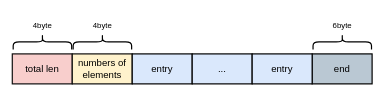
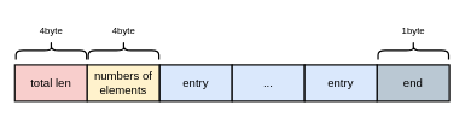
  <mxCell id="0" />
  <mxCell id="1" parent="0" />
  <mxCell id="2" value="&lt;font style=&quot;font-size: 16px;&quot;&gt;total len&lt;/font&gt;" style="rounded=0;whiteSpace=wrap;html=1;fillColor=#f8cecc;strokeColor=#100f0f;strokeWidth=2;" parent="1" vertex="1"><mxGeometry x="20" y="89" width="100" height="50" as="geometry" /></mxCell>
  <mxCell id="3" value="&lt;font style=&quot;font-size: 16px;&quot;&gt;numbers of&lt;br&gt;elements&lt;br&gt;&lt;/font&gt;" style="rounded=0;whiteSpace=wrap;html=1;strokeWidth=2;fillColor=#fff2cc;strokeColor=#0d0d0c;" parent="1" vertex="1"><mxGeometry x="120" y="89" width="100" height="50" as="geometry" /></mxCell>
  <mxCell id="4" value="&lt;font style=&quot;font-size: 16px;&quot;&gt;entry&lt;/font&gt;" style="rounded=0;whiteSpace=wrap;html=1;strokeWidth=2;fillColor=#dae8fc;strokeColor=#000000;" parent="1" vertex="1"><mxGeometry x="220" y="89" width="100" height="50" as="geometry" /></mxCell>
  <mxCell id="5" value="&lt;span style=&quot;font-size: 16px;&quot;&gt;end&lt;/span&gt;" style="rounded=0;whiteSpace=wrap;html=1;strokeWidth=2;fillColor=#bac8d3;strokeColor=#000000;" parent="1" vertex="1"><mxGeometry x="520" y="89" width="100" height="50" as="geometry" /></mxCell>
  <mxCell id="6" value="" style="shape=curlyBracket;whiteSpace=wrap;html=1;rounded=1;labelPosition=left;verticalLabelPosition=middle;align=right;verticalAlign=middle;rotation=90;strokeWidth=2;" parent="1" vertex="1"><mxGeometry x="57.75" y="20.25" width="25" height="97.5" as="geometry" /></mxCell>
  <mxCell id="7" value="&lt;font style=&quot;font-size: 13px;&quot;&gt;4byte&lt;/font&gt;" style="text;html=1;align=center;verticalAlign=middle;resizable=0;points=[];autosize=1;strokeColor=none;fillColor=none;" parent="1" vertex="1"><mxGeometry x="40.25" y="27" width="60" height="30" as="geometry" /></mxCell>
  <mxCell id="8" value="" style="shape=curlyBracket;whiteSpace=wrap;html=1;rounded=1;labelPosition=left;verticalLabelPosition=middle;align=right;verticalAlign=middle;rotation=90;strokeWidth=2;" vertex="1" parent="1"><mxGeometry x="157.75" y="20.25" width="25" height="97.5" as="geometry" /></mxCell>
  <mxCell id="9" value="&lt;font style=&quot;font-size: 13px;&quot;&gt;4byte&lt;/font&gt;" style="text;html=1;align=center;verticalAlign=middle;resizable=0;points=[];autosize=1;strokeColor=none;fillColor=none;" vertex="1" parent="1"><mxGeometry x="140.25" y="27" width="60" height="30" as="geometry" /></mxCell>
  <mxCell id="10" value="&lt;font style=&quot;font-size: 16px;&quot;&gt;...&lt;/font&gt;" style="rounded=0;whiteSpace=wrap;html=1;strokeWidth=2;fillColor=#dae8fc;strokeColor=#000000;" vertex="1" parent="1"><mxGeometry x="320" y="89" width="100" height="50" as="geometry" /></mxCell>
  <mxCell id="11" value="&lt;font style=&quot;font-size: 16px;&quot;&gt;entry&lt;/font&gt;" style="rounded=0;whiteSpace=wrap;html=1;strokeWidth=2;fillColor=#dae8fc;strokeColor=#000000;" vertex="1" parent="1"><mxGeometry x="420" y="89" width="100" height="50" as="geometry" /></mxCell>
  <mxCell id="12" value="" style="shape=curlyBracket;whiteSpace=wrap;html=1;rounded=1;labelPosition=left;verticalLabelPosition=middle;align=right;verticalAlign=middle;rotation=90;strokeWidth=2;" vertex="1" parent="1"><mxGeometry x="557.75" y="20.25" width="25" height="97.5" as="geometry" /></mxCell>
- <mxCell id="13" value="&lt;font style=&quot;font-size: 13px;&quot;&gt;6byte&lt;/font&gt;" style="text;html=1;align=center;verticalAlign=middle;resizable=0;points=[];autosize=1;strokeColor=none;fillColor=none;" vertex="1" parent="1"><mxGeometry x="540.25" y="27" width="60" height="30" as="geometry" /></mxCell>
+ <mxCell id="13" value="&lt;font style=&quot;font-size: 13px;&quot;&gt;1byte&lt;/font&gt;" style="text;html=1;align=center;verticalAlign=middle;resizable=0;points=[];autosize=1;strokeColor=none;fillColor=none;" vertex="1" parent="1"><mxGeometry x="540.25" y="27" width="60" height="30" as="geometry" /></mxCell>
